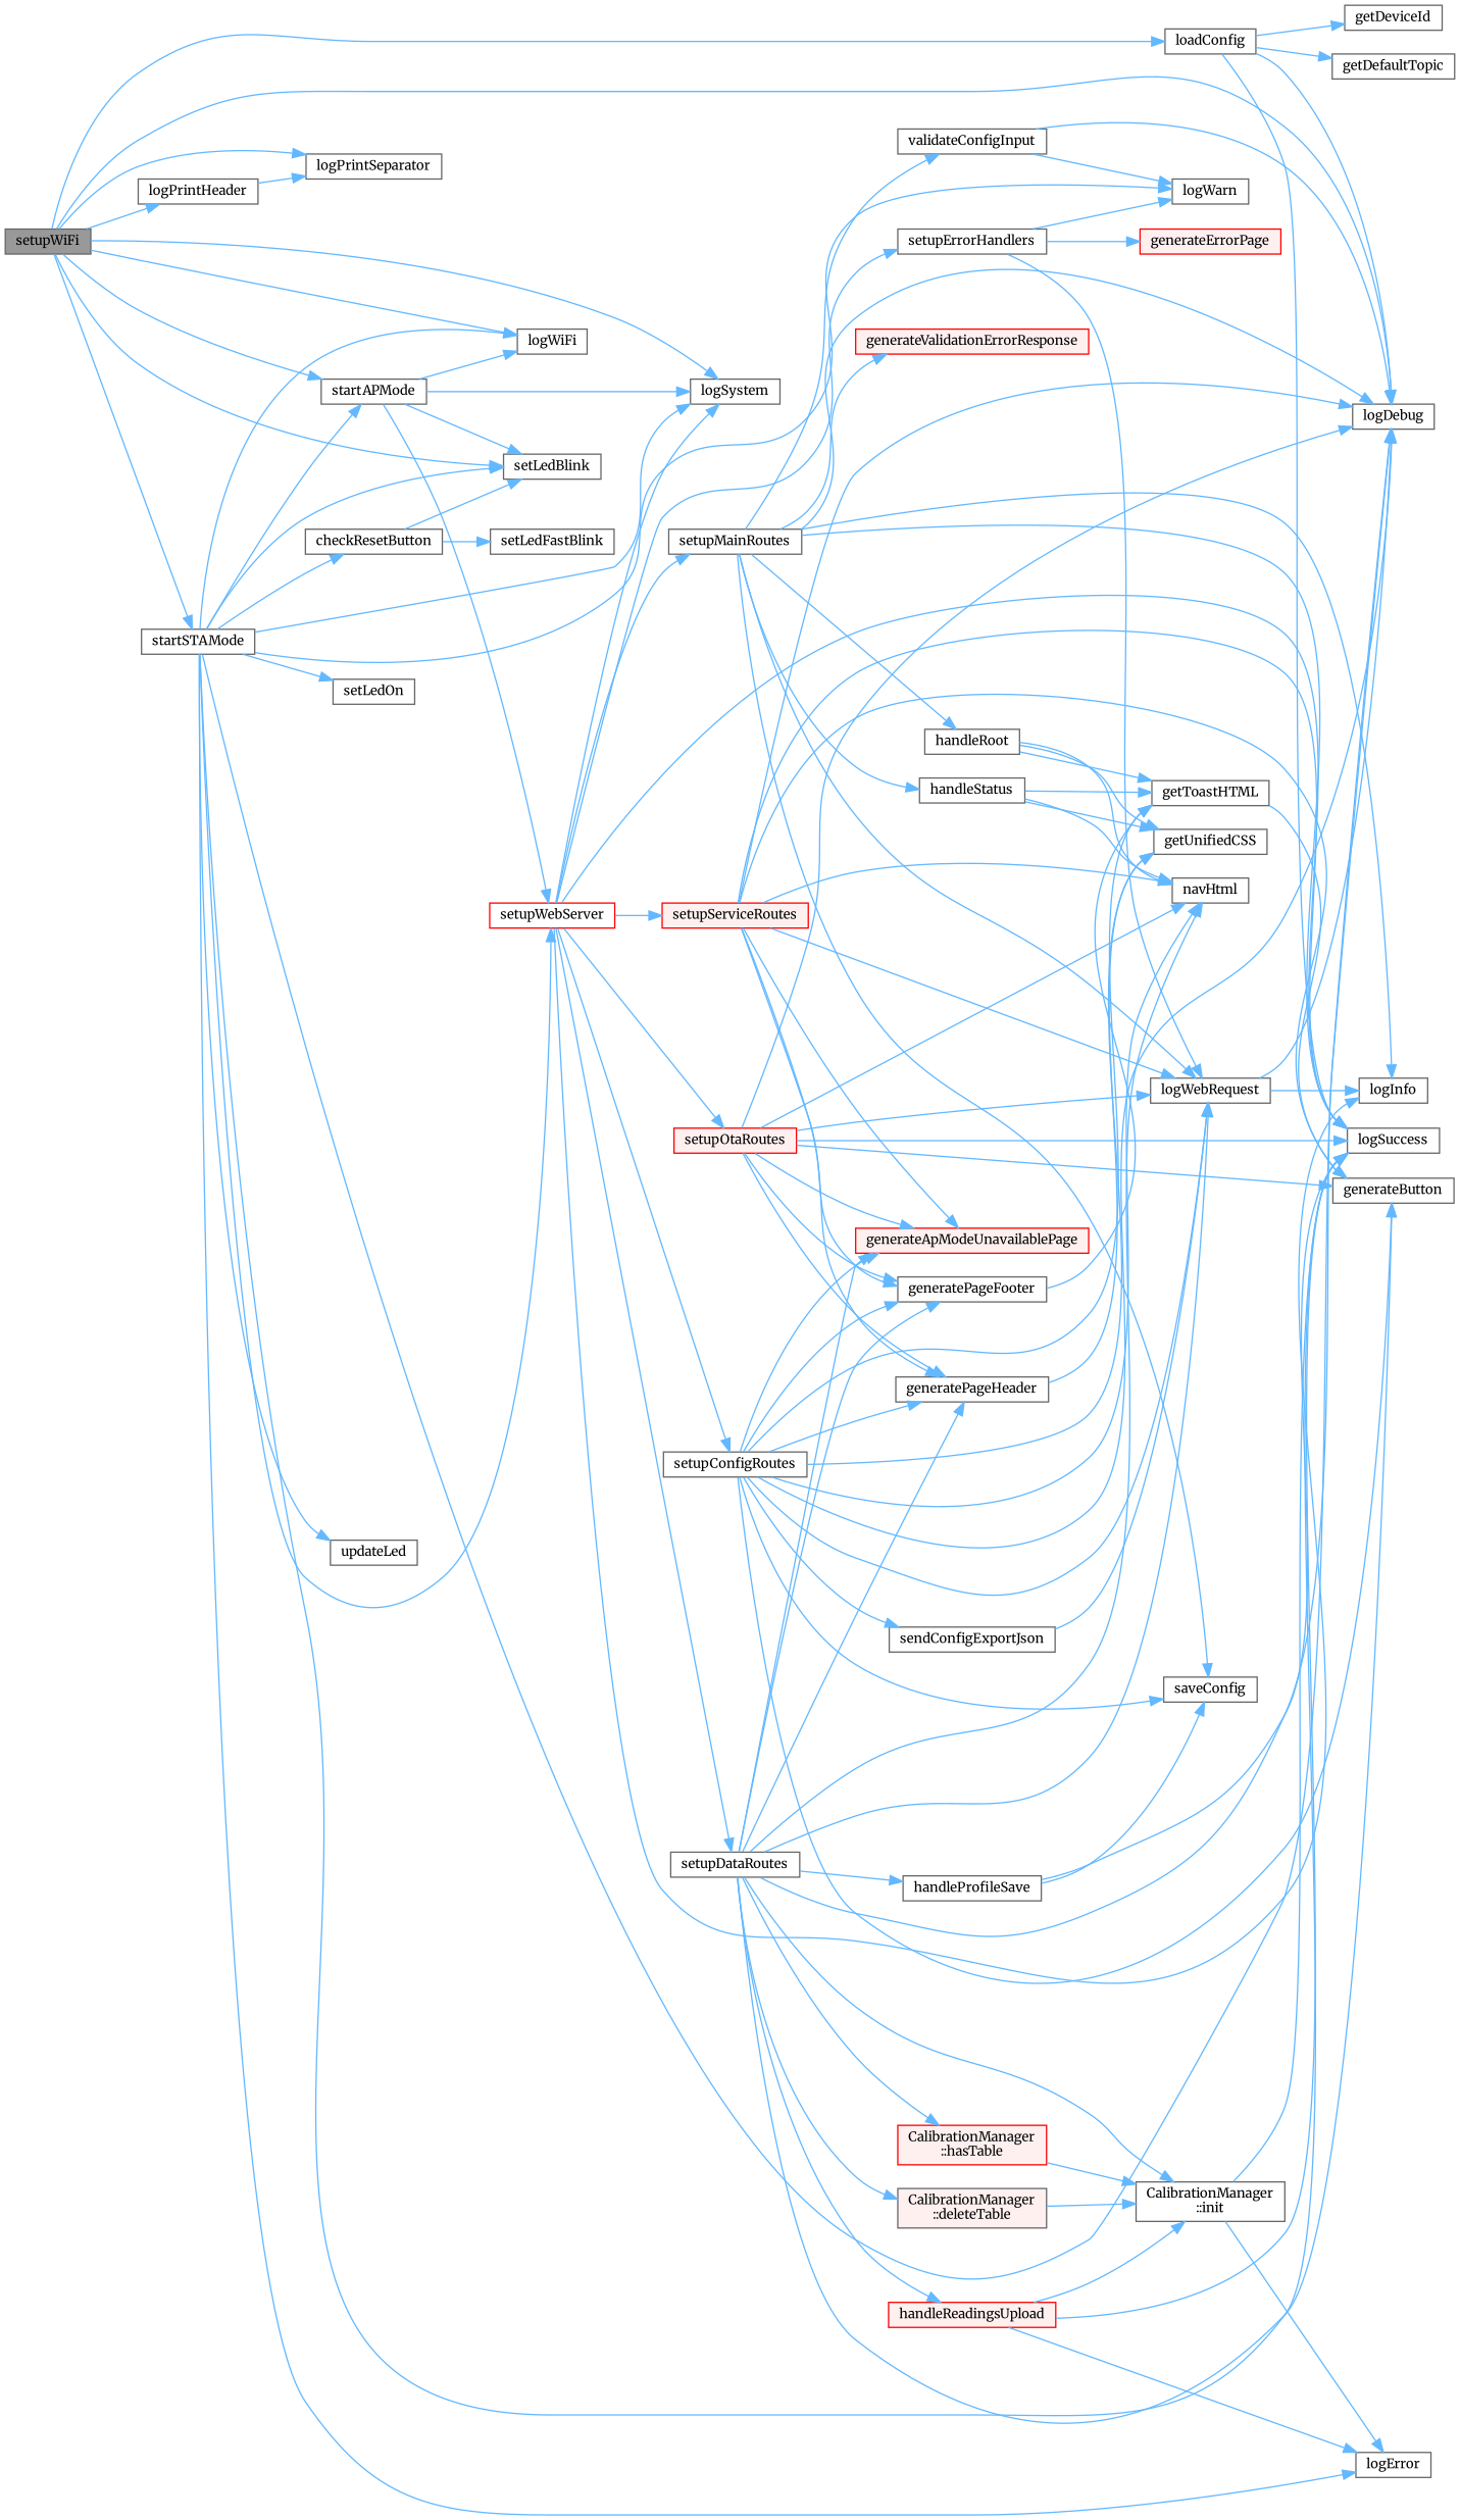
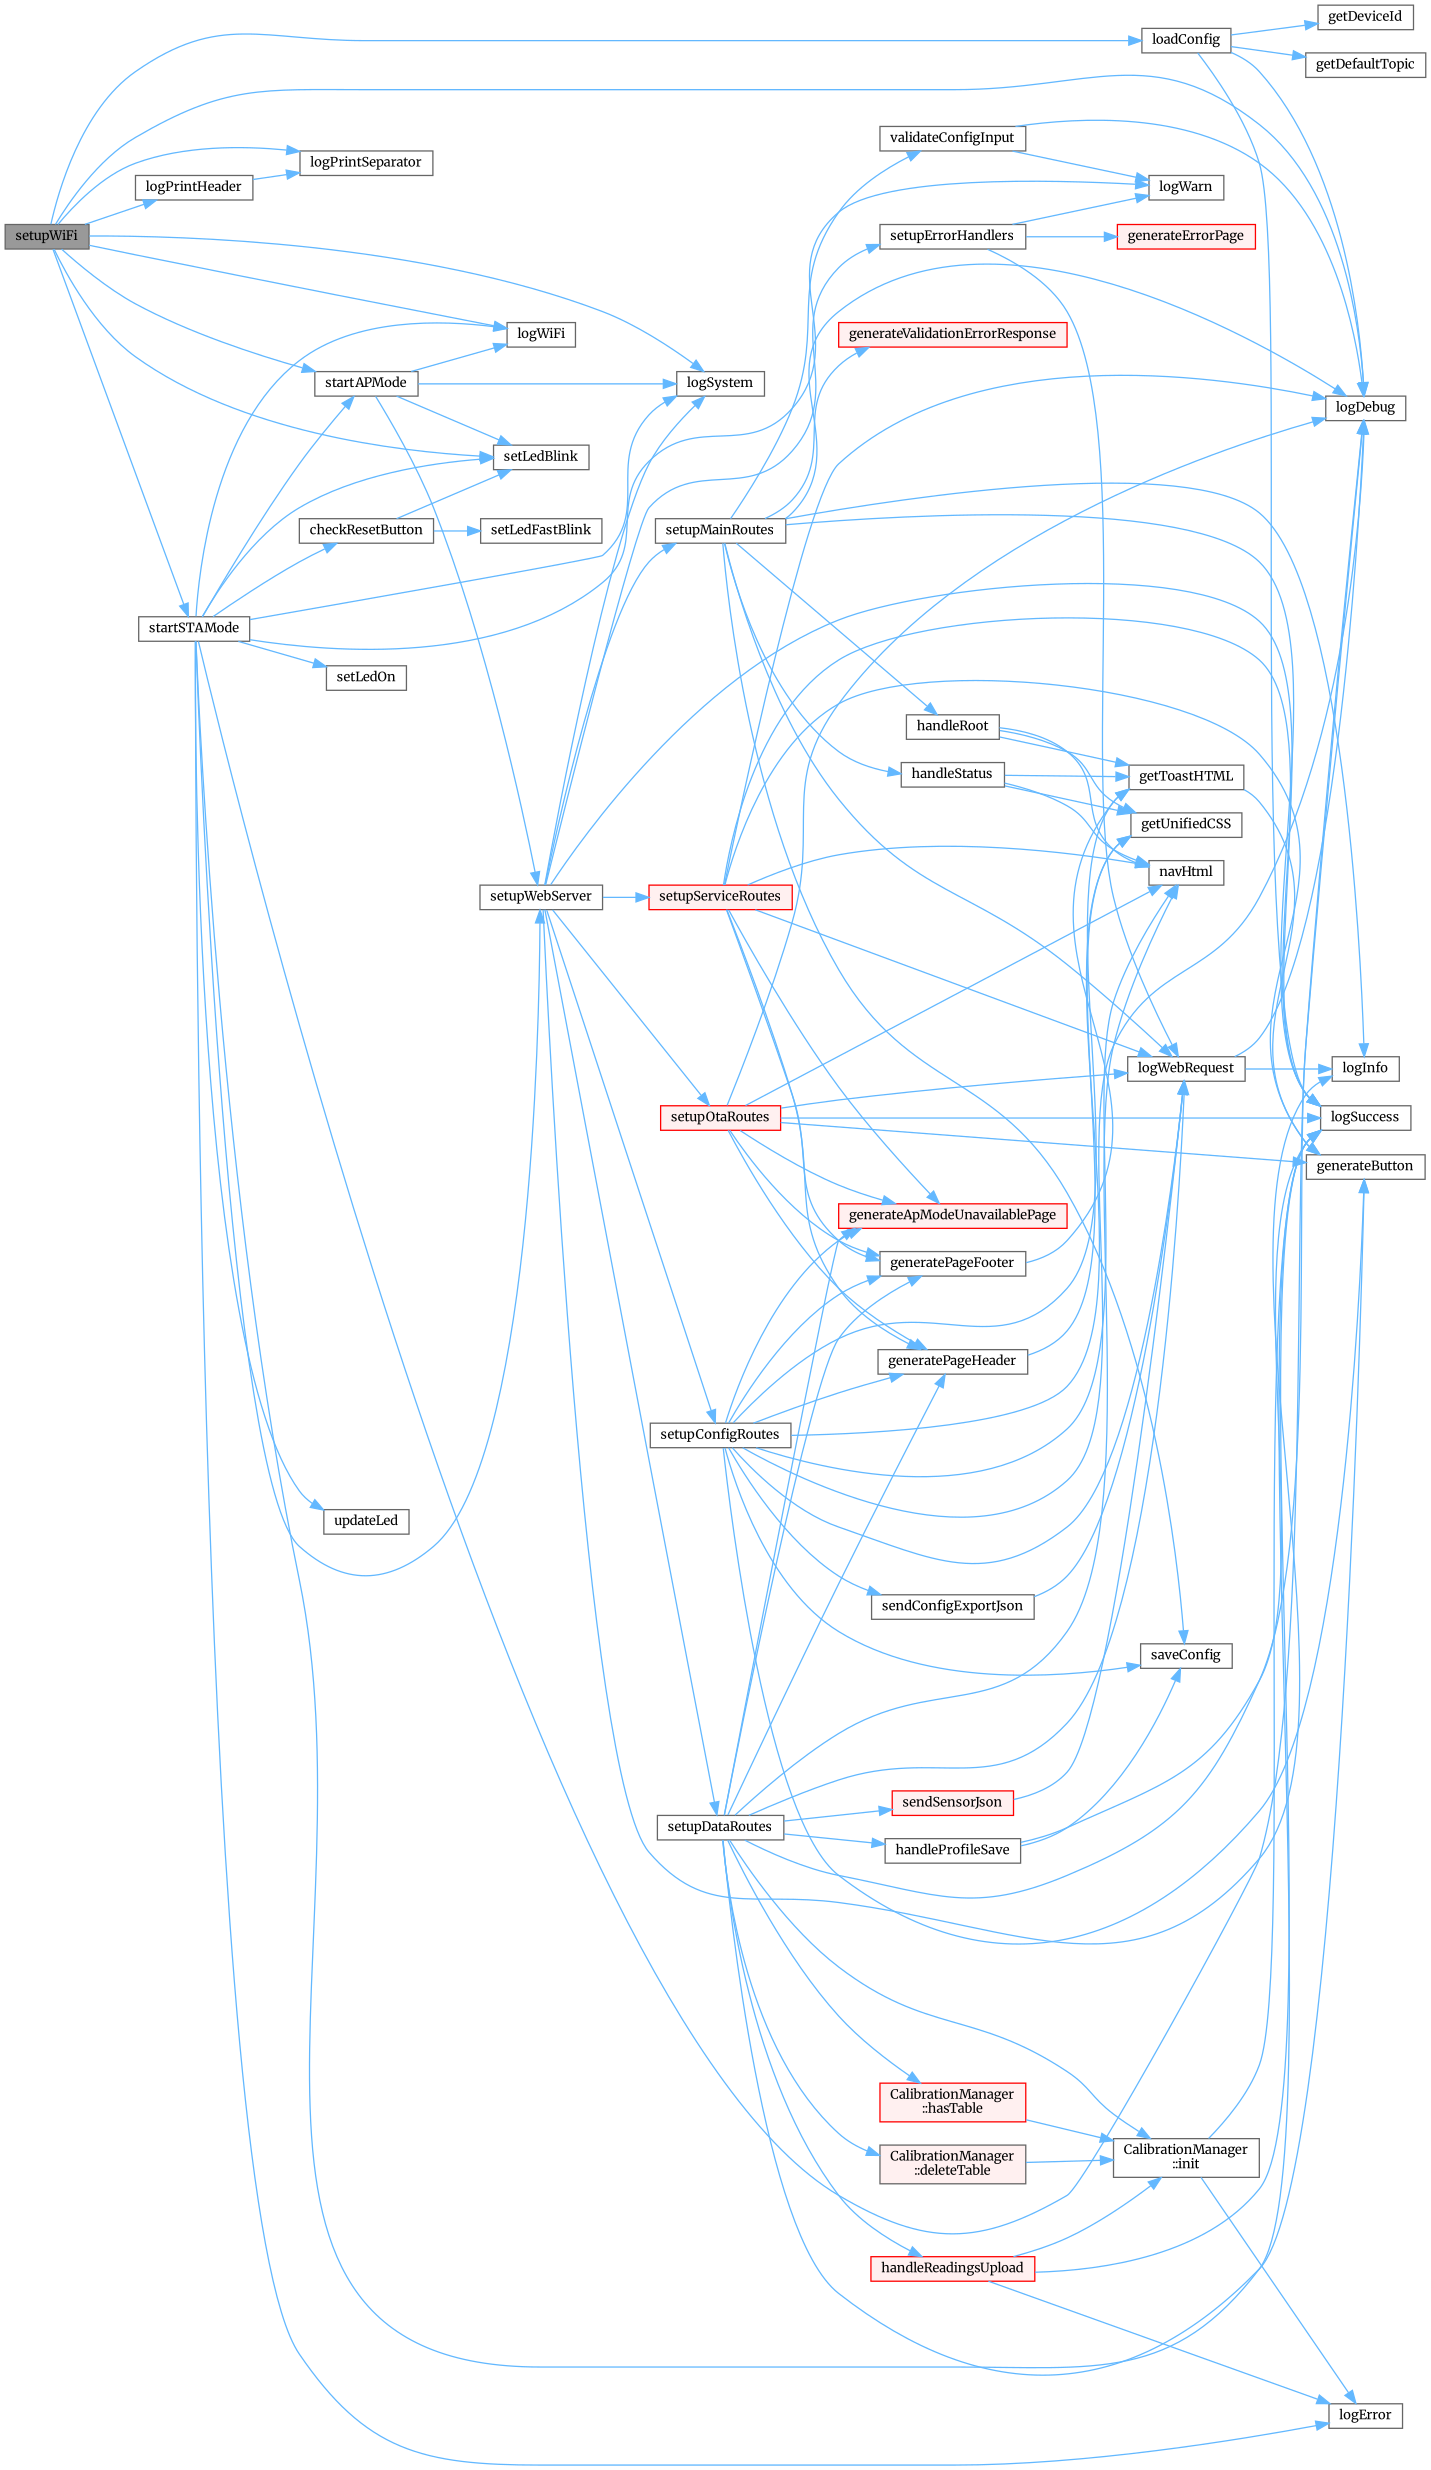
  digraph {
    fontname=Merriweather
    rankdir=LR
    node [color=grey40 fillcolor=white fontname=Merriweather fontsize=10 shape=box style=filled]
    edge [color=steelblue1 fontname=Merriweather fontsize=10 labelfontname=Helvetica labelfontsize=10 style=solid]
    n1 [color=gray40 fillcolor=grey60 fontcolor=black height=0.2 label=setupWiFi width=0.4]
    n2 [height=0.2 label=loadConfig width=0.4]
    n3 [height=0.2 label=logDebug width=0.4]
    n4 [height=0.2 label=logPrintHeader width=0.4]
    n5 [height=0.2 label=logPrintSeparator width=0.4]
    n6 [height=0.2 label=logSystem width=0.4]
    n7 [height=0.2 label=logWiFi width=0.4]
    n8 [height=0.2 label=setLedBlink width=0.4]
    n9 [height=0.2 label=startAPMode width=0.4]
    n10 [height=0.2 label=startSTAMode width=0.4]
    n11 [height=0.2 label=getDefaultTopic width=0.4]
    n12 [height=0.2 label=getDeviceId width=0.4]
    n13 [height=0.2 label=logSuccess width=0.4]
-   n14 [color=red height=0.2 label=setupWebServer width=0.4]
+   n14 [height=0.2 label=setupWebServer width=0.4]
    n15 [height=0.2 label=logError width=0.4]
    n16 [height=0.2 label=logWarn width=0.4]
    n17 [height=0.2 label=checkResetButton width=0.4]
    n18 [height=0.2 label=setLedOn width=0.4]
    n19 [height=0.2 label=updateLed width=0.4]
    n20 [height=0.2 label=logInfo width=0.4]
    n21 [height=0.2 label=setupConfigRoutes width=0.4]
    n22 [height=0.2 label=setupDataRoutes width=0.4]
    n23 [height=0.2 label=setupErrorHandlers width=0.4]
    n24 [height=0.2 label=setupMainRoutes width=0.4]
    n25 [color=red fillcolor="#FFF0F0" height=0.2 label=setupOtaRoutes width=0.4]
    n26 [color=red fillcolor="#FFF0F0" height=0.2 label=setupServiceRoutes width=0.4]
    n27 [color=red fillcolor="#FFF0F0" height=0.2 label=generateApModeUnavailablePage width=0.4]
    n28 [height=0.2 label=generateButton width=0.4]
    n29 [height=0.2 label=generatePageFooter width=0.4]
    n30 [height=0.2 label=getToastHTML width=0.4]
    n31 [height=0.2 label=generatePageHeader width=0.4]
    n32 [height=0.2 label=getUnifiedCSS width=0.4]
    n33 [height=0.2 label=logWebRequest width=0.4]
    n34 [height=0.2 label=navHtml width=0.4]
    n35 [height=0.2 label=saveConfig width=0.4]
    n36 [height=0.2 label=sendConfigExportJson width=0.4]
    n37 [fillcolor="#FFF0F0" height=0.2 label="CalibrationManager\l::deleteTable" width=0.4]
    n38 [height=0.2 label="CalibrationManager\l::init" width=0.4]
    n39 [height=0.2 label=handleProfileSave width=0.4]
    n40 [color=red fillcolor="#FFF0F0" height=0.2 label=handleReadingsUpload width=0.4]
    n41 [color=red fillcolor="#FFF0F0" height=0.2 label="CalibrationManager\l::hasTable" width=0.4]
+   n42 [color=red fillcolor="#FFF0F0" height=0.2 label=sendSensorJson width=0.4]
    n43 [color=red fillcolor="#FFF0F0" height=0.2 label=generateErrorPage width=0.4]
    n44 [color=red fillcolor="#FFF0F0" height=0.2 label=generateValidationErrorResponse width=0.4]
    n45 [height=0.2 label=handleRoot width=0.4]
    n46 [height=0.2 label=handleStatus width=0.4]
    n47 [height=0.2 label=validateConfigInput width=0.4]
    n48 [height=0.2 label=setLedFastBlink width=0.4]
    n1 -> n2
    n1 -> n3
    n1 -> n4
    n1 -> n5
    n1 -> n6
    n1 -> n7
    n1 -> n8
    n1 -> n9
    n1 -> n10
    n2 -> n3
    n2 -> n11
    n2 -> n12
    n2 -> n13
    n4 -> n5
    n9 -> n6
    n9 -> n7
    n9 -> n8
    n9 -> n14
    n10 -> n3
    n10 -> n6
    n10 -> n7
    n10 -> n8
    n10 -> n9
    n10 -> n13
    n10 -> n14
    n10 -> n15
    n10 -> n16
    n10 -> n17
    n10 -> n18
    n10 -> n19
    n14 -> n6
    n14 -> n13
    n14 -> n20
    n14 -> n21
    n14 -> n22
    n14 -> n23
    n14 -> n24
    n14 -> n25
    n14 -> n26
    n17 -> n8
    n17 -> n48
    n21 -> n3
    n21 -> n27
    n21 -> n28
    n21 -> n29
    n21 -> n30
    n21 -> n31
    n21 -> n32
    n21 -> n33
    n21 -> n34
    n21 -> n35
    n21 -> n36
    n22 -> n3
    n22 -> n27
    n22 -> n28
    n22 -> n29
    n22 -> n31
    n22 -> n33
    n22 -> n34
    n22 -> n37
    n22 -> n38
    n22 -> n39
    n22 -> n40
    n22 -> n41
+   n22 -> n42
    n23 -> n16
    n23 -> n33
    n23 -> n43
    n24 -> n3
    n24 -> n13
    n24 -> n20
    n24 -> n33
    n24 -> n35
    n24 -> n44
    n24 -> n45
    n24 -> n46
    n24 -> n47
    n25 -> n3
    n25 -> n13
    n25 -> n27
    n25 -> n28
    n25 -> n29
    n25 -> n31
    n25 -> n33
    n25 -> n34
    n26 -> n3
    n26 -> n13
    n26 -> n27
    n26 -> n28
    n26 -> n29
    n26 -> n31
    n26 -> n33
    n26 -> n34
    n29 -> n30
    n30 -> n28
    n31 -> n32
    n33 -> n3
    n33 -> n20
    n36 -> n33
    n37 -> n38
    n38 -> n13
    n38 -> n15
    n39 -> n13
    n39 -> n35
    n40 -> n13
    n40 -> n15
    n40 -> n38
    n41 -> n38
+   n42 -> n33
    n45 -> n30
    n45 -> n32
    n45 -> n34
    n46 -> n30
    n46 -> n32
    n46 -> n34
    n47 -> n3
    n47 -> n16
  }
